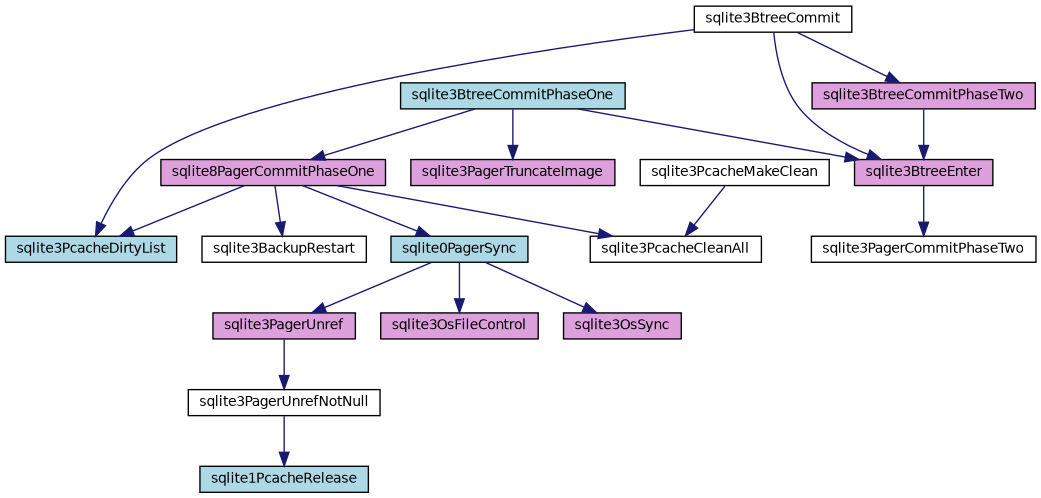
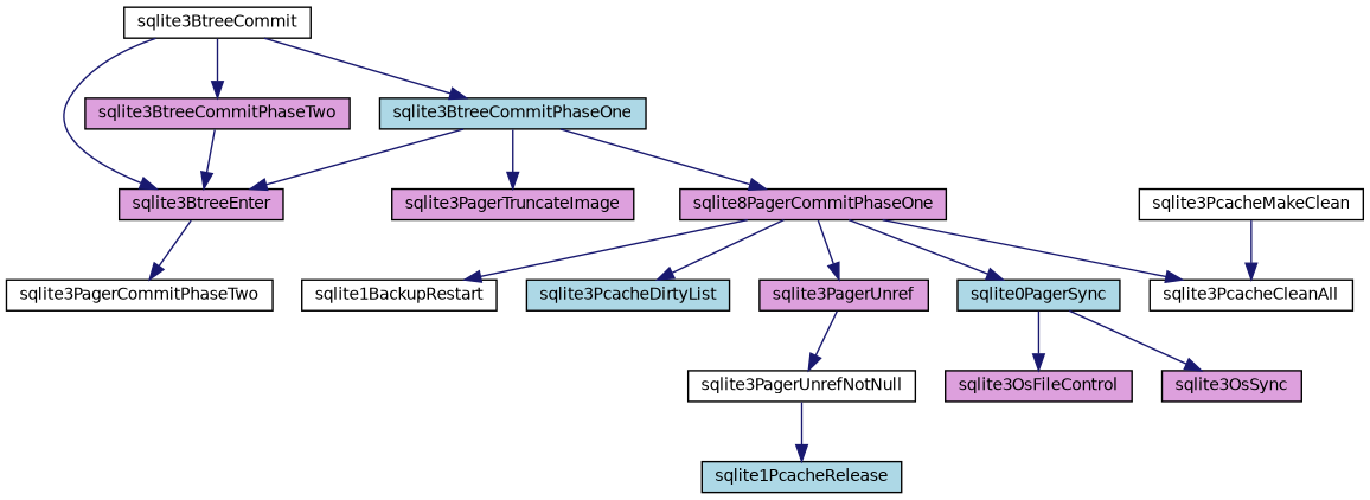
  digraph {
    rankdir=TB
    node [color=black fillcolor=plum fontname=Helvetica fontsize=10 shape=record style=filled]
    edge [color=midnightblue fontname=Helvetica fontsize=10 labelfontname=Helvetica labelfontsize=10 style=solid]
    n1 [fillcolor=white fontcolor=black height=0.2 label=sqlite3BtreeCommit width=0.4]
    n2 [fillcolor=lightblue height=0.2 label=sqlite3BtreeCommitPhaseOne width=0.4]
    n3 [height=0.2 label=sqlite3BtreeEnter width=0.4]
    n4 [height=0.2 label=sqlite3BtreeCommitPhaseTwo width=0.4]
    n5 [height=0.2 label=sqlite3PagerTruncateImage width=0.4]
    n6 [height=0.2 label=sqlite8PagerCommitPhaseOne width=0.4]
    n7 [fillcolor=white height=0.2 label=sqlite3PagerCommitPhaseTwo width=0.4]
-   n8 [fillcolor=white height=0.2 label=sqlite3BackupRestart width=0.4]
+   n8 [fillcolor=white height=0.2 label=sqlite1BackupRestart width=0.4]
    n9 [fillcolor=lightblue height=0.2 label=sqlite3PcacheDirtyList width=0.4]
    n10 [height=0.2 label=sqlite3PagerUnref width=0.4]
    n11 [fillcolor=white height=0.2 label=sqlite3PcacheCleanAll width=0.4]
    n12 [fillcolor=lightblue height=0.2 label=sqlite0PagerSync width=0.4]
    n13 [fillcolor=white height=0.2 label=sqlite3PagerUnrefNotNull width=0.4]
    n14 [height=0.2 label=sqlite3OsFileControl width=0.4]
    n15 [height=0.2 label=sqlite3OsSync width=0.4]
    n16 [fillcolor=lightblue height=0.2 label=sqlite1PcacheRelease width=0.4]
    n17 [fillcolor=white height=0.2 label=sqlite3PcacheMakeClean width=0.4]
-   n1 -> n9
+   n1 -> n2
    n1 -> n3
    n1 -> n4
    n2 -> n3
    n2 -> n5
    n2 -> n6
    n3 -> n7
    n4 -> n3
    n6 -> n8
    n6 -> n9
-   n12 -> n10
+   n6 -> n10
    n6 -> n11
    n6 -> n12
    n10 -> n13
    n12 -> n14
    n12 -> n15
    n13 -> n16
    n17 -> n11
  }
